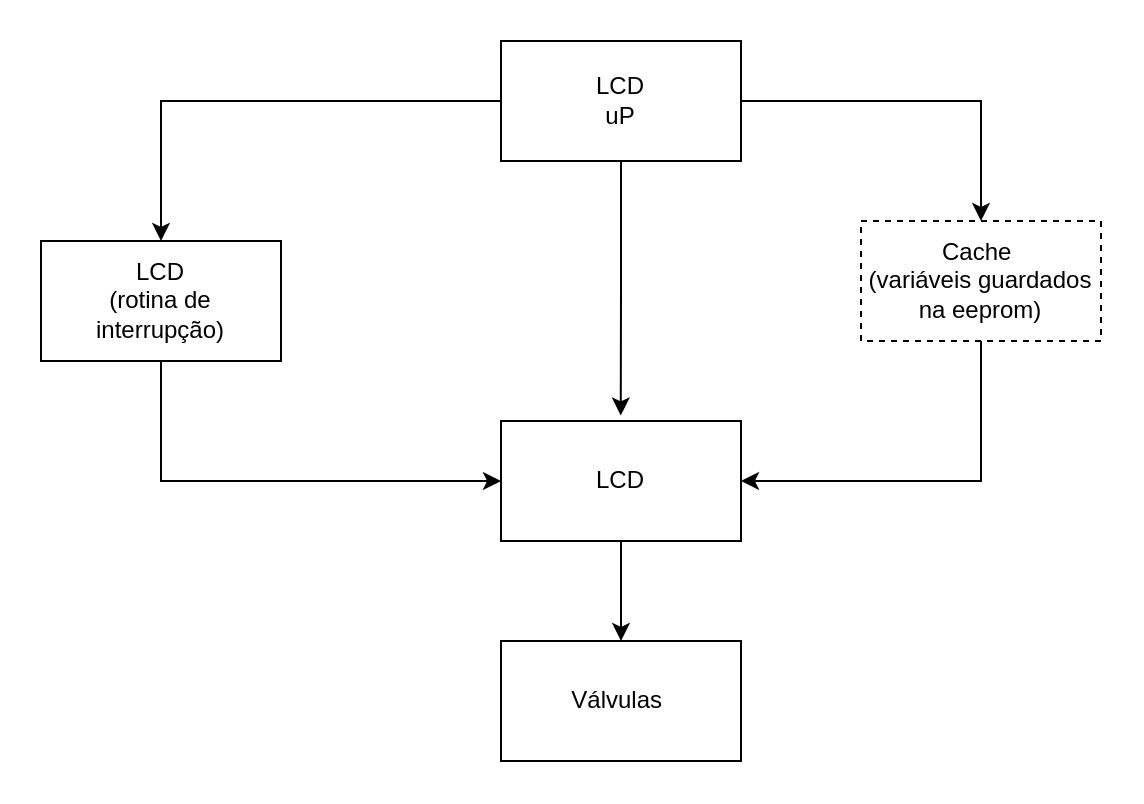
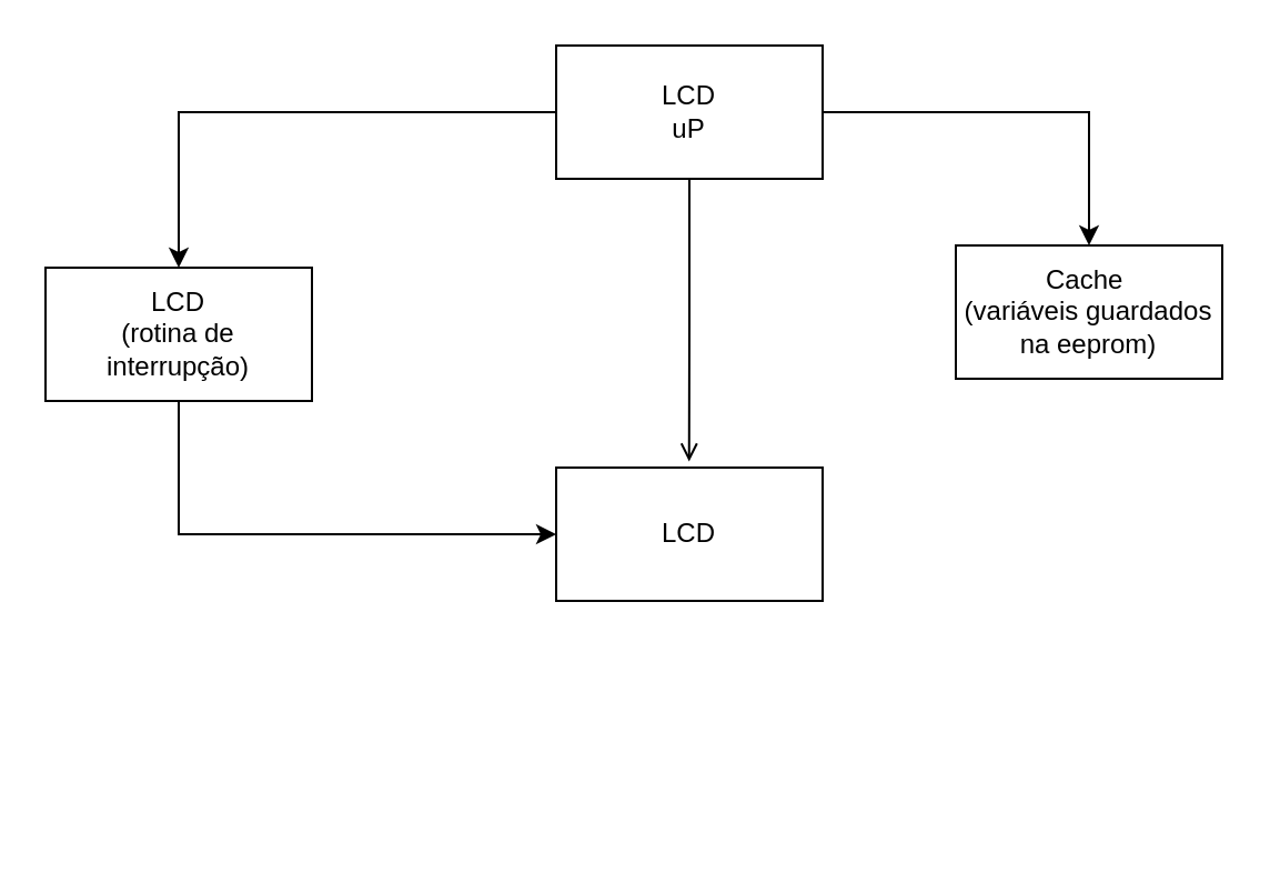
  <mxCell id="0" />
  <mxCell id="1" parent="0" />
  <mxCell id="2" style="edgeStyle=orthogonalEdgeStyle;rounded=0;orthogonalLoop=1;jettySize=auto;html=1;" edge="1" parent="1" source="5" target="7"><mxGeometry relative="1" as="geometry" /></mxCell>
  <mxCell id="3" style="edgeStyle=orthogonalEdgeStyle;rounded=0;orthogonalLoop=1;jettySize=auto;html=1;" edge="1" parent="1" source="5" target="8"><mxGeometry relative="1" as="geometry" /></mxCell>
- <mxCell id="4" style="edgeStyle=orthogonalEdgeStyle;rounded=0;orthogonalLoop=1;jettySize=auto;html=1;entryX=0.499;entryY=-0.046;entryDx=0;entryDy=0;entryPerimeter=0;" edge="1" parent="1" source="5" target="11"><mxGeometry relative="1" as="geometry" /></mxCell>
+ <mxCell id="4" style="edgeStyle=orthogonalEdgeStyle;rounded=0;orthogonalLoop=1;jettySize=auto;html=1;entryX=0.499;entryY=-0.046;entryDx=0;entryDy=0;entryPerimeter=0;endArrow=open;" edge="1" parent="1" source="5" target="11"><mxGeometry relative="1" as="geometry" /></mxCell>
  <mxCell id="5" value="LCD&lt;br&gt;uP" style="rounded=0;whiteSpace=wrap;html=1;" vertex="1" parent="1"><mxGeometry x="250" y="20" width="120" height="60" as="geometry" /></mxCell>
  <mxCell id="6" style="edgeStyle=orthogonalEdgeStyle;rounded=0;orthogonalLoop=1;jettySize=auto;html=1;" edge="1" parent="1" source="7" target="11"><mxGeometry relative="1" as="geometry"><Array as="points"><mxPoint x="80" y="240" /></Array></mxGeometry></mxCell>
  <mxCell id="7" value="LCD&lt;br&gt;(rotina de interrupção)" style="rounded=0;whiteSpace=wrap;html=1;" vertex="1" parent="1"><mxGeometry x="20" y="120" width="120" height="60" as="geometry" /></mxCell>
- <mxCell id="8" value="Cache&amp;nbsp;&lt;br&gt;(variáveis guardados na eeprom)" style="rounded=0;whiteSpace=wrap;html=1;dashed=1;" vertex="1" parent="1"><mxGeometry x="430" y="110" width="120" height="60" as="geometry" /></mxCell>
- <mxCell id="9" style="edgeStyle=orthogonalEdgeStyle;rounded=0;orthogonalLoop=1;jettySize=auto;html=1;" edge="1" parent="1" source="8" target="11"><mxGeometry relative="1" as="geometry"><Array as="points"><mxPoint x="490" y="240" /></Array></mxGeometry></mxCell>
- <mxCell id="10" value="" style="edgeStyle=orthogonalEdgeStyle;rounded=0;orthogonalLoop=1;jettySize=auto;html=1;" edge="1" parent="1" source="11" target="12"><mxGeometry relative="1" as="geometry" /></mxCell>
+ <mxCell id="8" value="Cache&amp;nbsp;&lt;br&gt;(variáveis guardados na eeprom)" style="rounded=0;whiteSpace=wrap;html=1;" vertex="1" parent="1"><mxGeometry x="430" y="110" width="120" height="60" as="geometry" /></mxCell>
  <mxCell id="11" value="LCD" style="rounded=0;whiteSpace=wrap;html=1;" vertex="1" parent="1"><mxGeometry x="250" y="210" width="120" height="60" as="geometry" /></mxCell>
- <mxCell id="12" value="Válvulas&amp;nbsp;" style="rounded=0;whiteSpace=wrap;html=1;" vertex="1" parent="1"><mxGeometry x="250" y="320" width="120" height="60" as="geometry" /></mxCell>
